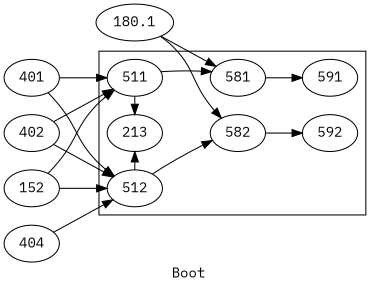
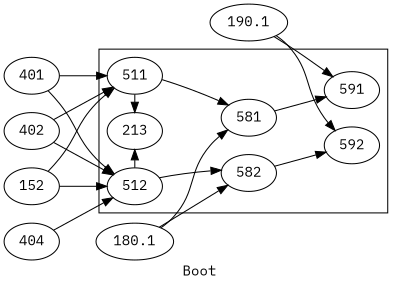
  digraph {
    fontname="IBM Plex Mono"
    label=Boot
    rankdir=LR
    node [fontname="IBM Plex Mono"]
    edge [fontname="IBM Plex Mono"]
    511
    512
    n3 [label=213]
    581
    582
    591
    592
    152
    401
    402
    404
    180.1
+   190.1
    subgraph cluster_1 {
      label=""
      subgraph sub_2 {
        label=""
        rank=same
        511
        512
        n3
      }
      subgraph sub_3 {
        label=""
        rank=same
        581
        582
      }
      subgraph sub_4 {
        label=""
        rank=same
        591
        592
      }
    }
    511 -> 512 [style=invis]
    511 -> n3
    511 -> 581 [style=invis]
    511 -> 581
    511 -> 582 [style=invis]
    512 -> n3
    512 -> 581 [style=invis]
    512 -> 582 [style=invis]
    512 -> 582
    n3 -> 581 [style=invis]
    n3 -> 582 [style=invis]
    581 -> 582 [style=invis]
    581 -> 591
    582 -> 592
    591 -> 592 [style=invis]
    152 -> 511
    152 -> 512
    401 -> 511
    401 -> 512
    402 -> 511
    402 -> 512
    404 -> 512
    180.1 -> 581
    180.1 -> 582
+   190.1 -> 591
+   190.1 -> 592
  }
